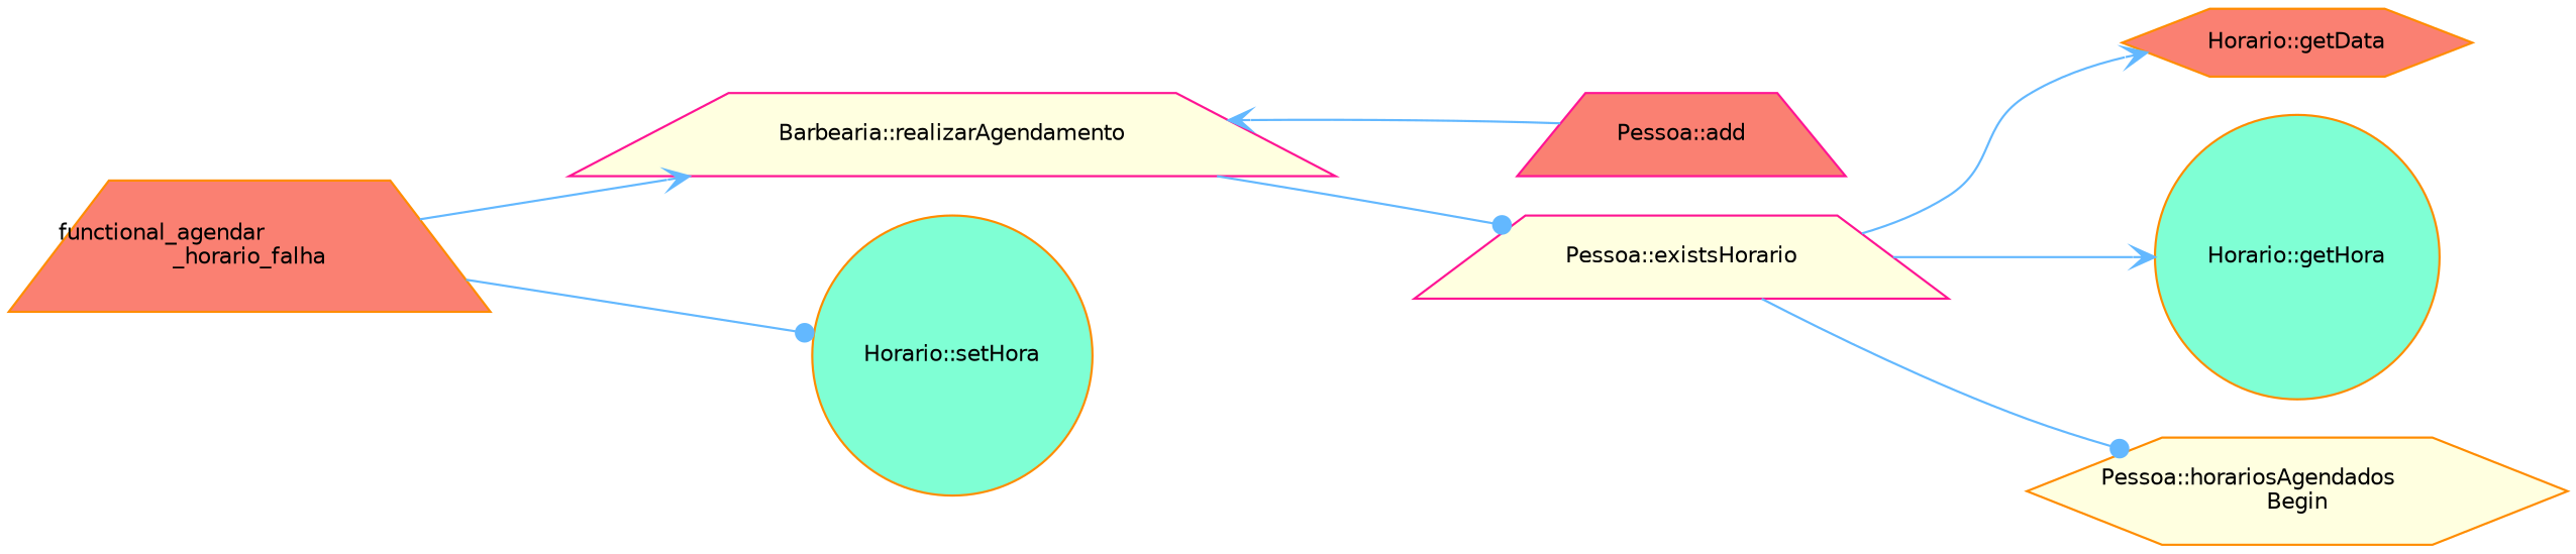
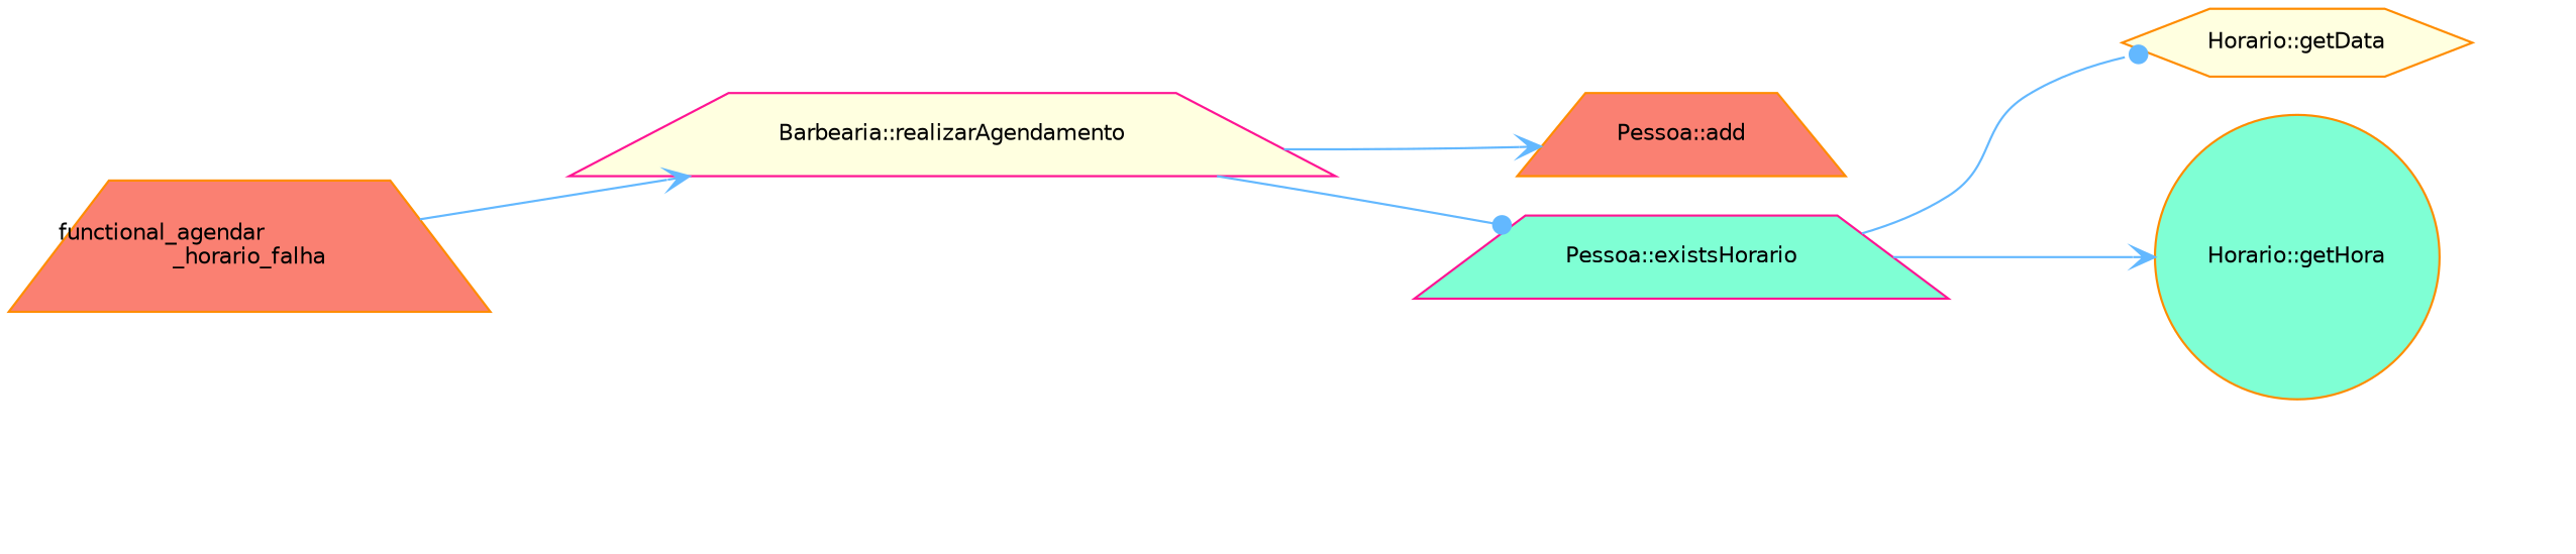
  digraph {
    rankdir=LR
    node [color=darkorange fillcolor=salmon fontname=Helvetica fontsize=10 shape=trapezium style=filled]
    edge [arrowhead=vee color=steelblue1 fontname=Helvetica fontsize=10 labelfontname=Helvetica labelfontsize=10 style=solid]
    n1 [fontcolor=black height=0.2 label="functional_agendar\l_horario_falha" width=0.4]
    n2 [color=deeppink fillcolor=lightyellow height=0.2 label="Barbearia::realizarAgendamento" width=0.4]
-   n3 [fillcolor=aquamarine height=0.2 label="Horario::setHora" shape=circle width=0.4]
-   n4 [color=deeppink height=0.2 label="Pessoa::add" width=0.4]
-   n5 [color=deeppink fillcolor=lightyellow height=0.2 label="Pessoa::existsHorario" width=0.4]
-   n6 [height=0.2 label="Horario::getData" shape=hexagon width=0.4]
+   n4 [height=0.2 label="Pessoa::add" width=0.4]
+   n5 [color=deeppink fillcolor=aquamarine height=0.2 label="Pessoa::existsHorario" width=0.4]
+   n6 [fillcolor=lightyellow height=0.2 label="Horario::getData" shape=hexagon width=0.4]
    n7 [fillcolor=aquamarine height=0.2 label="Horario::getHora" shape=circle width=0.4]
-   n8 [fillcolor=lightyellow height=0.2 label="Pessoa::horariosAgendados\lBegin" shape=hexagon width=0.4]
    n1 -> n2
-   n1 -> n3 [arrowhead=dot]
-   n4 -> n2
+   n2 -> n4
    n2 -> n5 [arrowhead=dot]
-   n5 -> n6
+   n5 -> n6 [arrowhead=dot]
    n5 -> n7
-   n5 -> n8 [arrowhead=dot]
  }
